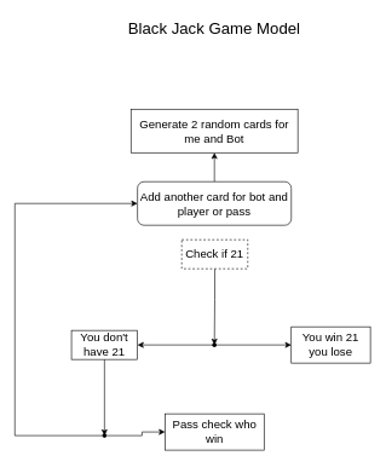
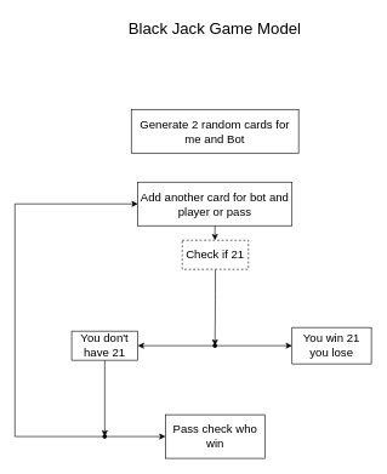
  <mxCell id="0" />
  <mxCell id="1" parent="0" />
  <mxCell id="2" value="Black Jack Game Model" style="text;html=1;strokeColor=none;fillColor=none;align=center;verticalAlign=middle;whiteSpace=wrap;rounded=0;fontSize=22;" parent="1" vertex="1"><mxGeometry x="145" y="20" width="300" height="40" as="geometry" /></mxCell>
  <mxCell id="3" value="Generate 2 random cards for me and Bot" style="rounded=0;whiteSpace=wrap;html=1;fontSize=16;" parent="1" vertex="1"><mxGeometry x="180" y="150" width="230" height="60" as="geometry" /></mxCell>
  <mxCell id="4" value="You win 21 you lose" style="rounded=0;whiteSpace=wrap;html=1;fontSize=16;" parent="1" vertex="1"><mxGeometry x="401" y="450" width="109" height="50" as="geometry" /></mxCell>
  <mxCell id="5" value="" style="edgeStyle=orthogonalEdgeStyle;rounded=0;orthogonalLoop=1;jettySize=auto;html=1;fontSize=16;" parent="1" source="6" target="16" edge="1"><mxGeometry relative="1" as="geometry" /></mxCell>
  <mxCell id="6" value="You don't have 21" style="rounded=0;whiteSpace=wrap;html=1;fontSize=16;" parent="1" vertex="1"><mxGeometry x="98" y="455" width="91" height="40" as="geometry" /></mxCell>
- <mxCell id="7" value="" style="edgeStyle=orthogonalEdgeStyle;rounded=0;orthogonalLoop=1;jettySize=auto;html=1;fontSize=16;" parent="1" source="8" target="3" edge="1"><mxGeometry relative="1" as="geometry" /></mxCell>
- <mxCell id="8" value="Add another card for bot and player or pass" style="whiteSpace=wrap;html=1;fontSize=16;rounded=1;" parent="1" vertex="1"><mxGeometry x="189" y="250" width="212" height="60" as="geometry" /></mxCell>
+ <mxCell id="7" value="" style="edgeStyle=orthogonalEdgeStyle;rounded=0;orthogonalLoop=1;jettySize=auto;html=1;fontSize=16;" parent="1" source="8" target="10" edge="1"><mxGeometry relative="1" as="geometry" /></mxCell>
+ <mxCell id="8" value="Add another card for bot and player or pass" style="rounded=0;whiteSpace=wrap;html=1;fontSize=16;" parent="1" vertex="1"><mxGeometry x="189" y="250" width="212" height="60" as="geometry" /></mxCell>
  <mxCell id="9" value="" style="edgeStyle=orthogonalEdgeStyle;rounded=0;orthogonalLoop=1;jettySize=auto;html=1;fontSize=16;" parent="1" source="10" target="13" edge="1"><mxGeometry relative="1" as="geometry" /></mxCell>
  <mxCell id="10" value="Check if 21" style="rounded=0;whiteSpace=wrap;html=1;fontSize=16;dashed=1;" parent="1" vertex="1"><mxGeometry x="250" y="330" width="91" height="40" as="geometry" /></mxCell>
  <mxCell id="11" value="" style="edgeStyle=orthogonalEdgeStyle;rounded=0;orthogonalLoop=1;jettySize=auto;html=1;fontSize=16;" parent="1" source="13" target="6" edge="1"><mxGeometry relative="1" as="geometry" /></mxCell>
  <mxCell id="12" value="" style="edgeStyle=orthogonalEdgeStyle;rounded=0;orthogonalLoop=1;jettySize=auto;html=1;fontSize=16;" parent="1" source="13" target="4" edge="1"><mxGeometry relative="1" as="geometry" /></mxCell>
  <mxCell id="13" value="" style="shape=waypoint;sketch=0;size=6;pointerEvents=1;points=[];fillColor=default;resizable=0;rotatable=0;perimeter=centerPerimeter;snapToPoint=1;fontSize=16;rounded=0;" parent="1" vertex="1"><mxGeometry x="275" y="455" width="40" height="40" as="geometry" /></mxCell>
  <mxCell id="14" value="" style="edgeStyle=orthogonalEdgeStyle;rounded=0;orthogonalLoop=1;jettySize=auto;html=1;fontSize=16;" parent="1" source="16" target="17" edge="1"><mxGeometry relative="1" as="geometry" /></mxCell>
  <mxCell id="15" value="" style="edgeStyle=orthogonalEdgeStyle;rounded=0;orthogonalLoop=1;jettySize=auto;html=1;fontSize=16;entryX=0;entryY=0.5;entryDx=0;entryDy=0;" parent="1" source="16" target="8" edge="1"><mxGeometry relative="1" as="geometry"><mxPoint x="83.5" y="600" as="targetPoint" /><Array as="points"><mxPoint x="20" y="600" /><mxPoint x="20" y="280" /></Array></mxGeometry></mxCell>
  <mxCell id="16" value="" style="shape=waypoint;sketch=0;size=6;pointerEvents=1;points=[];fillColor=default;resizable=0;rotatable=0;perimeter=centerPerimeter;snapToPoint=1;fontSize=16;rounded=0;" parent="1" vertex="1"><mxGeometry x="123.5" y="580" width="40" height="40" as="geometry" /></mxCell>
- <mxCell id="17" value="Pass check who win" style="whiteSpace=wrap;html=1;fontSize=16;sketch=0;rounded=0;" parent="1" vertex="1"><mxGeometry x="227" y="570" width="136.5" height="50" as="geometry" /></mxCell>
+ <mxCell id="17" value="Pass check who win" style="whiteSpace=wrap;html=1;fontSize=16;sketch=0;rounded=0;" parent="1" vertex="1"><mxGeometry x="227" y="570" width="136.5" height="60" as="geometry" /></mxCell>
